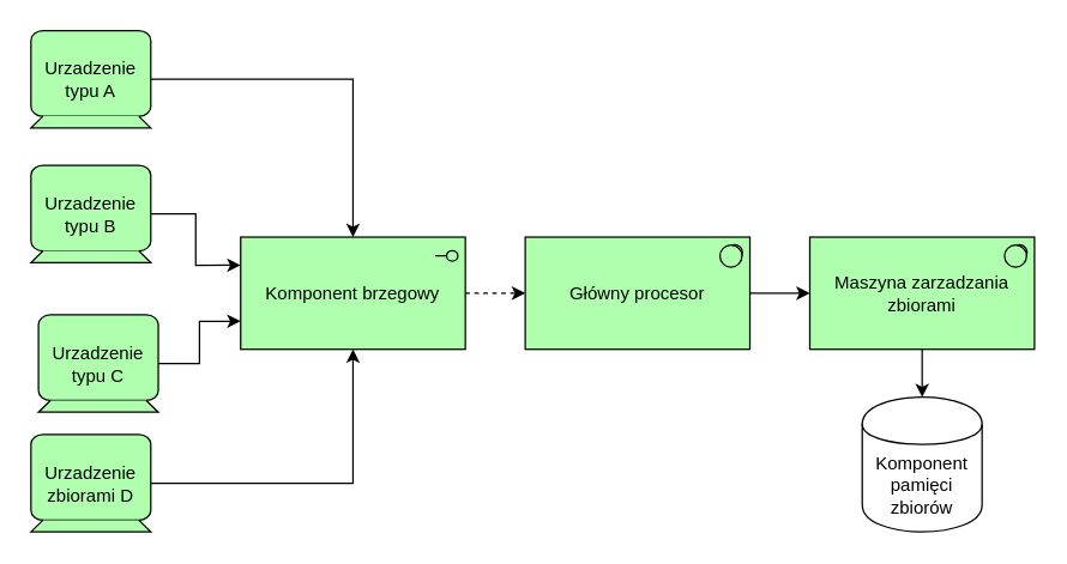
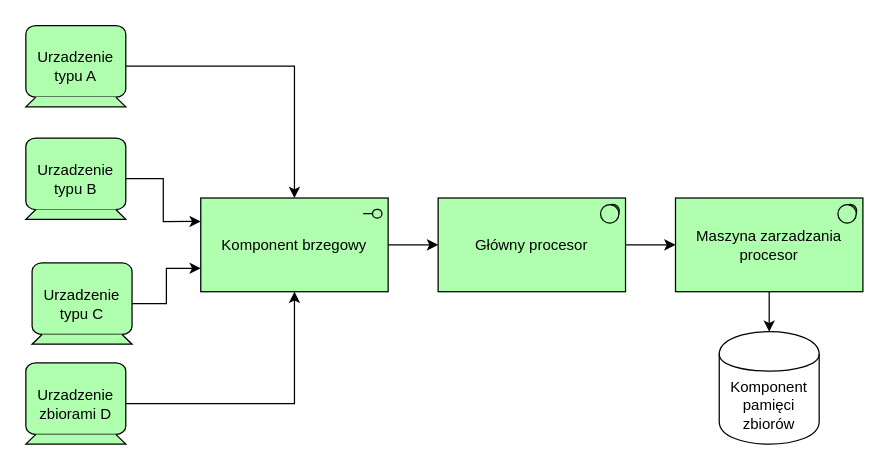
  <mxCell id="0" />
  <mxCell id="1" parent="0" />
  <mxCell id="2" style="edgeStyle=orthogonalEdgeStyle;rounded=0;orthogonalLoop=1;jettySize=auto;html=1;" edge="1" parent="1" source="3" target="11"><mxGeometry relative="1" as="geometry" /></mxCell>
  <mxCell id="3" value="&lt;span style=&quot;white-space: normal&quot;&gt;Urzadzenie typu A&lt;/span&gt;" style="html=1;outlineConnect=0;whiteSpace=wrap;fillColor=#AFFFAF;strokeColor=#000000;shape=mxgraph.archimate3.device;" vertex="1" parent="1"><mxGeometry x="20" y="20" width="80" height="65" as="geometry" /></mxCell>
  <mxCell id="4" style="edgeStyle=orthogonalEdgeStyle;rounded=0;orthogonalLoop=1;jettySize=auto;html=1;entryX=0;entryY=0.25;entryDx=0;entryDy=0;entryPerimeter=0;" edge="1" parent="1" source="5" target="11"><mxGeometry relative="1" as="geometry" /></mxCell>
  <mxCell id="5" value="&lt;span style=&quot;white-space: normal&quot;&gt;Urzadzenie typu B&lt;/span&gt;" style="html=1;outlineConnect=0;whiteSpace=wrap;fillColor=#AFFFAF;strokeColor=#000000;shape=mxgraph.archimate3.device;" vertex="1" parent="1"><mxGeometry x="20" y="110" width="80" height="65" as="geometry" /></mxCell>
  <mxCell id="6" style="edgeStyle=orthogonalEdgeStyle;rounded=0;orthogonalLoop=1;jettySize=auto;html=1;entryX=0;entryY=0.75;entryDx=0;entryDy=0;entryPerimeter=0;" edge="1" parent="1" source="7" target="11"><mxGeometry relative="1" as="geometry" /></mxCell>
  <mxCell id="7" value="&lt;span style=&quot;white-space: normal&quot;&gt;Urzadzenie typu C&lt;br&gt;&lt;/span&gt;" style="html=1;outlineConnect=0;whiteSpace=wrap;fillColor=#AFFFAF;strokeColor=#000000;shape=mxgraph.archimate3.device;" vertex="1" parent="1"><mxGeometry x="25" y="210" width="80" height="65" as="geometry" /></mxCell>
  <mxCell id="8" style="edgeStyle=orthogonalEdgeStyle;rounded=0;orthogonalLoop=1;jettySize=auto;html=1;entryX=0.5;entryY=1;entryDx=0;entryDy=0;entryPerimeter=0;" edge="1" parent="1" source="9" target="11"><mxGeometry relative="1" as="geometry"><mxPoint x="240" y="240" as="targetPoint" /></mxGeometry></mxCell>
  <mxCell id="9" value="&lt;span style=&quot;white-space: normal&quot;&gt;Urzadzenie zbiorami D&lt;br&gt;&lt;/span&gt;" style="html=1;outlineConnect=0;whiteSpace=wrap;fillColor=#AFFFAF;strokeColor=#000000;shape=mxgraph.archimate3.device;" vertex="1" parent="1"><mxGeometry x="20" y="290" width="80" height="65" as="geometry" /></mxCell>
- <mxCell id="10" value="" style="edgeStyle=orthogonalEdgeStyle;rounded=0;orthogonalLoop=1;jettySize=auto;html=1;dashed=1;" edge="1" parent="1" source="11" target="13"><mxGeometry relative="1" as="geometry" /></mxCell>
+ <mxCell id="10" value="" style="edgeStyle=orthogonalEdgeStyle;rounded=0;orthogonalLoop=1;jettySize=auto;html=1;" edge="1" parent="1" source="11" target="13"><mxGeometry relative="1" as="geometry" /></mxCell>
  <mxCell id="11" value="Komponent brzegowy" style="html=1;outlineConnect=0;whiteSpace=wrap;fillColor=#AFFFAF;strokeColor=#000000;shape=mxgraph.archimate3.application;appType=interface;archiType=square;" vertex="1" parent="1"><mxGeometry x="160" y="158" width="150" height="75" as="geometry" /></mxCell>
  <mxCell id="12" value="" style="edgeStyle=orthogonalEdgeStyle;rounded=0;orthogonalLoop=1;jettySize=auto;html=1;" edge="1" parent="1" source="13" target="15"><mxGeometry relative="1" as="geometry" /></mxCell>
  <mxCell id="13" value="Główny procesor" style="html=1;outlineConnect=0;whiteSpace=wrap;fillColor=#AFFFAF;strokeColor=#000000;shape=mxgraph.archimate3.application;appType=sysSw;archiType=square;" vertex="1" parent="1"><mxGeometry x="350" y="158" width="150" height="75" as="geometry" /></mxCell>
  <mxCell id="14" value="" style="edgeStyle=orthogonalEdgeStyle;rounded=0;orthogonalLoop=1;jettySize=auto;html=1;" edge="1" parent="1" source="15" target="16"><mxGeometry relative="1" as="geometry" /></mxCell>
- <mxCell id="15" value="Maszyna zarzadzania zbiorami" style="html=1;outlineConnect=0;whiteSpace=wrap;fillColor=#AFFFAF;strokeColor=#000000;shape=mxgraph.archimate3.application;appType=sysSw;archiType=square;" vertex="1" parent="1"><mxGeometry x="540" y="158" width="150" height="75" as="geometry" /></mxCell>
+ <mxCell id="15" value="Maszyna zarzadzania procesor" style="html=1;outlineConnect=0;whiteSpace=wrap;fillColor=#AFFFAF;strokeColor=#000000;shape=mxgraph.archimate3.application;appType=sysSw;archiType=square;" vertex="1" parent="1"><mxGeometry x="540" y="158" width="150" height="75" as="geometry" /></mxCell>
  <mxCell id="16" value="Komponent pamięci zbiorów" style="shape=cylinder;whiteSpace=wrap;html=1;boundedLbl=1;backgroundOutline=1;" vertex="1" parent="1"><mxGeometry x="575" y="265" width="80" height="90" as="geometry" /></mxCell>
